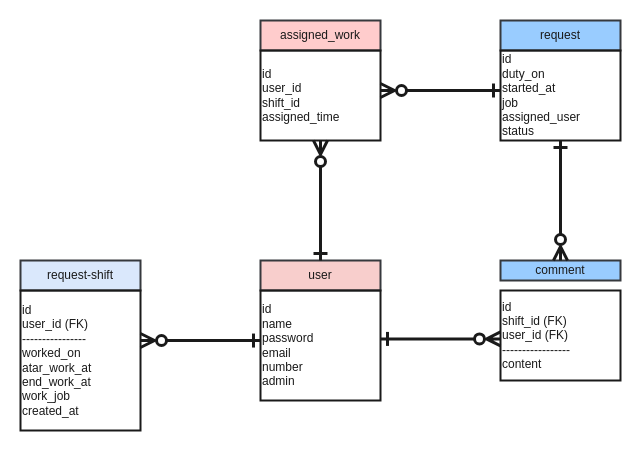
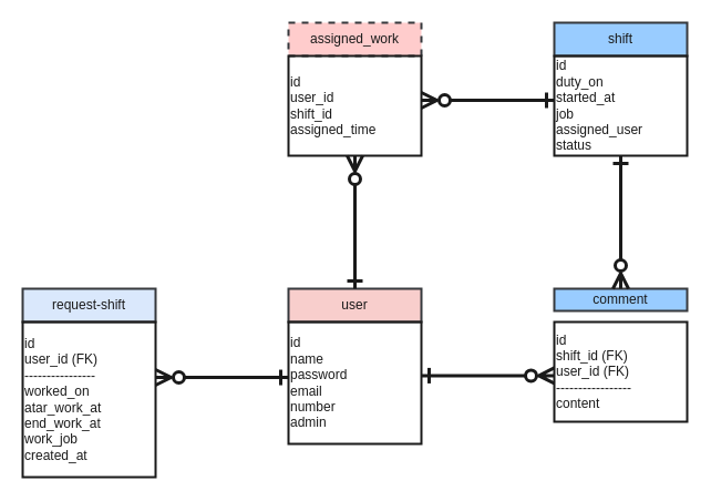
  <mxCell id="0" />
  <mxCell id="1" parent="0" />
- <mxCell id="2" value="assigned_work" style="rounded=0;whiteSpace=wrap;html=1;strokeColor=#36393D;fillColor=#ffcccc;fontColor=#1A1A1A;strokeWidth=2;" vertex="1" parent="1"><mxGeometry x="260" y="20" width="120" height="30" as="geometry" /></mxCell>
+ <mxCell id="2" value="assigned_work" style="rounded=0;whiteSpace=wrap;html=1;strokeColor=#36393D;fillColor=#ffcccc;fontColor=#1A1A1A;strokeWidth=2;dashed=1;" vertex="1" parent="1"><mxGeometry x="260" y="20" width="120" height="30" as="geometry" /></mxCell>
  <mxCell id="3" value="id&lt;br&gt;user_id&lt;br&gt;shift_id&lt;br&gt;assigned_time" style="rounded=0;whiteSpace=wrap;html=1;fillColor=none;labelBackgroundColor=none;strokeColor=#1A1A1A;strokeWidth=2;fontColor=#1A1A1A;fontStyle=0;align=left;labelPosition=center;verticalLabelPosition=middle;verticalAlign=middle;horizontal=1;" vertex="1" parent="1"><mxGeometry x="260" y="50" width="120" height="90" as="geometry" /></mxCell>
- <mxCell id="4" value="request" style="rounded=0;whiteSpace=wrap;html=1;strokeColor=#36393D;fillColor=#99CCFF;fontColor=#1A1A1A;strokeWidth=2;" vertex="1" parent="1"><mxGeometry x="500" y="20" width="120" height="30" as="geometry" /></mxCell>
+ <mxCell id="4" value="shift" style="rounded=0;whiteSpace=wrap;html=1;strokeColor=#36393D;fillColor=#99CCFF;fontColor=#1A1A1A;strokeWidth=2;" vertex="1" parent="1"><mxGeometry x="500" y="20" width="120" height="30" as="geometry" /></mxCell>
  <mxCell id="5" value="id&lt;br&gt;duty_on&lt;br&gt;started_at&lt;br&gt;job&lt;br&gt;assigned_user&lt;br&gt;status" style="rounded=0;whiteSpace=wrap;html=1;fillColor=none;labelBackgroundColor=none;strokeColor=#1A1A1A;strokeWidth=2;fontColor=#1A1A1A;fontStyle=0;align=left;labelPosition=center;verticalLabelPosition=middle;verticalAlign=middle;horizontal=1;" vertex="1" parent="1"><mxGeometry x="500" y="50" width="120" height="90" as="geometry" /></mxCell>
  <mxCell id="6" value="comment" style="rounded=0;whiteSpace=wrap;html=1;strokeColor=#36393D;fillColor=#99CCFF;fontColor=#1A1A1A;strokeWidth=2;" vertex="1" parent="1"><mxGeometry x="500" y="260" width="120" height="20" as="geometry" /></mxCell>
  <mxCell id="7" value="id&lt;br&gt;shift_id (FK)&lt;br&gt;user_id (FK)&lt;br&gt;-----------------&lt;br&gt;content" style="rounded=0;whiteSpace=wrap;html=1;fillColor=none;labelBackgroundColor=none;strokeColor=#1A1A1A;strokeWidth=2;fontColor=#1A1A1A;fontStyle=0;align=left;labelPosition=center;verticalLabelPosition=middle;verticalAlign=middle;horizontal=1;" vertex="1" parent="1"><mxGeometry x="500" y="290" width="120" height="90" as="geometry" /></mxCell>
  <mxCell id="8" value="user" style="rounded=0;whiteSpace=wrap;html=1;strokeColor=#36393D;fillColor=#f8cecc;fontColor=#1A1A1A;strokeWidth=2;" vertex="1" parent="1"><mxGeometry x="260" y="260" width="120" height="30" as="geometry" /></mxCell>
  <mxCell id="9" value="id&lt;br&gt;name&lt;br&gt;password&lt;br&gt;email&lt;br&gt;number&lt;br&gt;admin" style="rounded=0;whiteSpace=wrap;html=1;fillColor=none;labelBackgroundColor=none;strokeColor=#1A1A1A;strokeWidth=2;fontColor=#1A1A1A;fontStyle=0;align=left;labelPosition=center;verticalLabelPosition=middle;verticalAlign=middle;horizontal=1;" vertex="1" parent="1"><mxGeometry x="260" y="290" width="120" height="110" as="geometry" /></mxCell>
  <mxCell id="10" value="request-shift" style="rounded=0;whiteSpace=wrap;html=1;strokeColor=#36393D;fillColor=#dae8fc;fontColor=#1A1A1A;strokeWidth=2;" vertex="1" parent="1"><mxGeometry y="260" width="120" height="30" as="geometry" x="20" /></mxCell>
  <mxCell id="11" value="id&lt;br&gt;user_id (FK)&lt;br&gt;----------------&lt;br&gt;worked_on&lt;br&gt;atar_work_at&lt;br&gt;end_work_at&lt;br&gt;work_job&lt;br&gt;created_at" style="rounded=0;whiteSpace=wrap;html=1;fillColor=none;labelBackgroundColor=none;strokeColor=#1A1A1A;strokeWidth=2;fontColor=#1A1A1A;fontStyle=0;align=left;labelPosition=center;verticalLabelPosition=middle;verticalAlign=middle;horizontal=1;" vertex="1" parent="1"><mxGeometry y="290" width="120" height="140" as="geometry" x="20" /></mxCell>
  <mxCell id="12" value="" style="fontSize=12;html=1;endArrow=ERzeroToMany;rounded=0;strokeColor=#1A1A1A;exitX=0.5;exitY=0;exitDx=0;exitDy=0;entryX=0.5;entryY=1;entryDx=0;entryDy=0;endFill=0;startArrow=ERone;startFill=0;strokeWidth=3;sourcePerimeterSpacing=0;targetPerimeterSpacing=0;endSize=10;startSize=10;" edge="1" parent="1" source="8" target="3"><mxGeometry width="100" height="100" relative="1" as="geometry"><mxPoint x="320" y="250" as="sourcePoint" /><mxPoint x="320" y="150" as="targetPoint" /></mxGeometry></mxCell>
  <mxCell id="13" value="" style="fontSize=12;html=1;endArrow=ERzeroToMany;rounded=0;strokeColor=#1A1A1A;exitX=0;exitY=0.455;exitDx=0;exitDy=0;endFill=0;startArrow=ERone;startFill=0;strokeWidth=3;sourcePerimeterSpacing=0;targetPerimeterSpacing=0;endSize=10;startSize=10;exitPerimeter=0;" edge="1" parent="1" source="9"><mxGeometry width="100" height="100" relative="1" as="geometry"><mxPoint x="240" y="350" as="sourcePoint" /><mxPoint x="140" y="340" as="targetPoint" /></mxGeometry></mxCell>
  <mxCell id="14" value="" style="fontSize=12;html=1;endArrow=ERzeroToMany;rounded=0;strokeColor=#1A1A1A;exitX=0;exitY=0.455;exitDx=0;exitDy=0;endFill=0;startArrow=ERone;startFill=0;strokeWidth=3;sourcePerimeterSpacing=0;targetPerimeterSpacing=0;endSize=10;startSize=10;exitPerimeter=0;" edge="1" parent="1"><mxGeometry width="100" height="100" relative="1" as="geometry"><mxPoint x="380" y="338.41" as="sourcePoint" /><mxPoint x="500" y="338.41" as="targetPoint" /></mxGeometry></mxCell>
  <mxCell id="15" value="" style="fontSize=12;html=1;endArrow=ERzeroToMany;rounded=0;strokeColor=#1A1A1A;exitX=0;exitY=0.455;exitDx=0;exitDy=0;endFill=0;startArrow=ERone;startFill=0;strokeWidth=3;sourcePerimeterSpacing=0;targetPerimeterSpacing=0;endSize=10;startSize=10;exitPerimeter=0;" edge="1" parent="1"><mxGeometry width="100" height="100" relative="1" as="geometry"><mxPoint x="500" y="90" as="sourcePoint" /><mxPoint x="380" y="90" as="targetPoint" /></mxGeometry></mxCell>
  <mxCell id="16" value="" style="fontSize=12;html=1;endArrow=ERzeroToMany;rounded=0;strokeColor=#1A1A1A;exitX=0.5;exitY=1;exitDx=0;exitDy=0;endFill=0;startArrow=ERone;startFill=0;strokeWidth=3;sourcePerimeterSpacing=0;targetPerimeterSpacing=0;endSize=10;startSize=10;entryX=0.5;entryY=0;entryDx=0;entryDy=0;" edge="1" parent="1" source="5" target="6"><mxGeometry width="100" height="100" relative="1" as="geometry"><mxPoint x="480" y="210" as="sourcePoint" /><mxPoint x="600" y="210" as="targetPoint" /></mxGeometry></mxCell>
